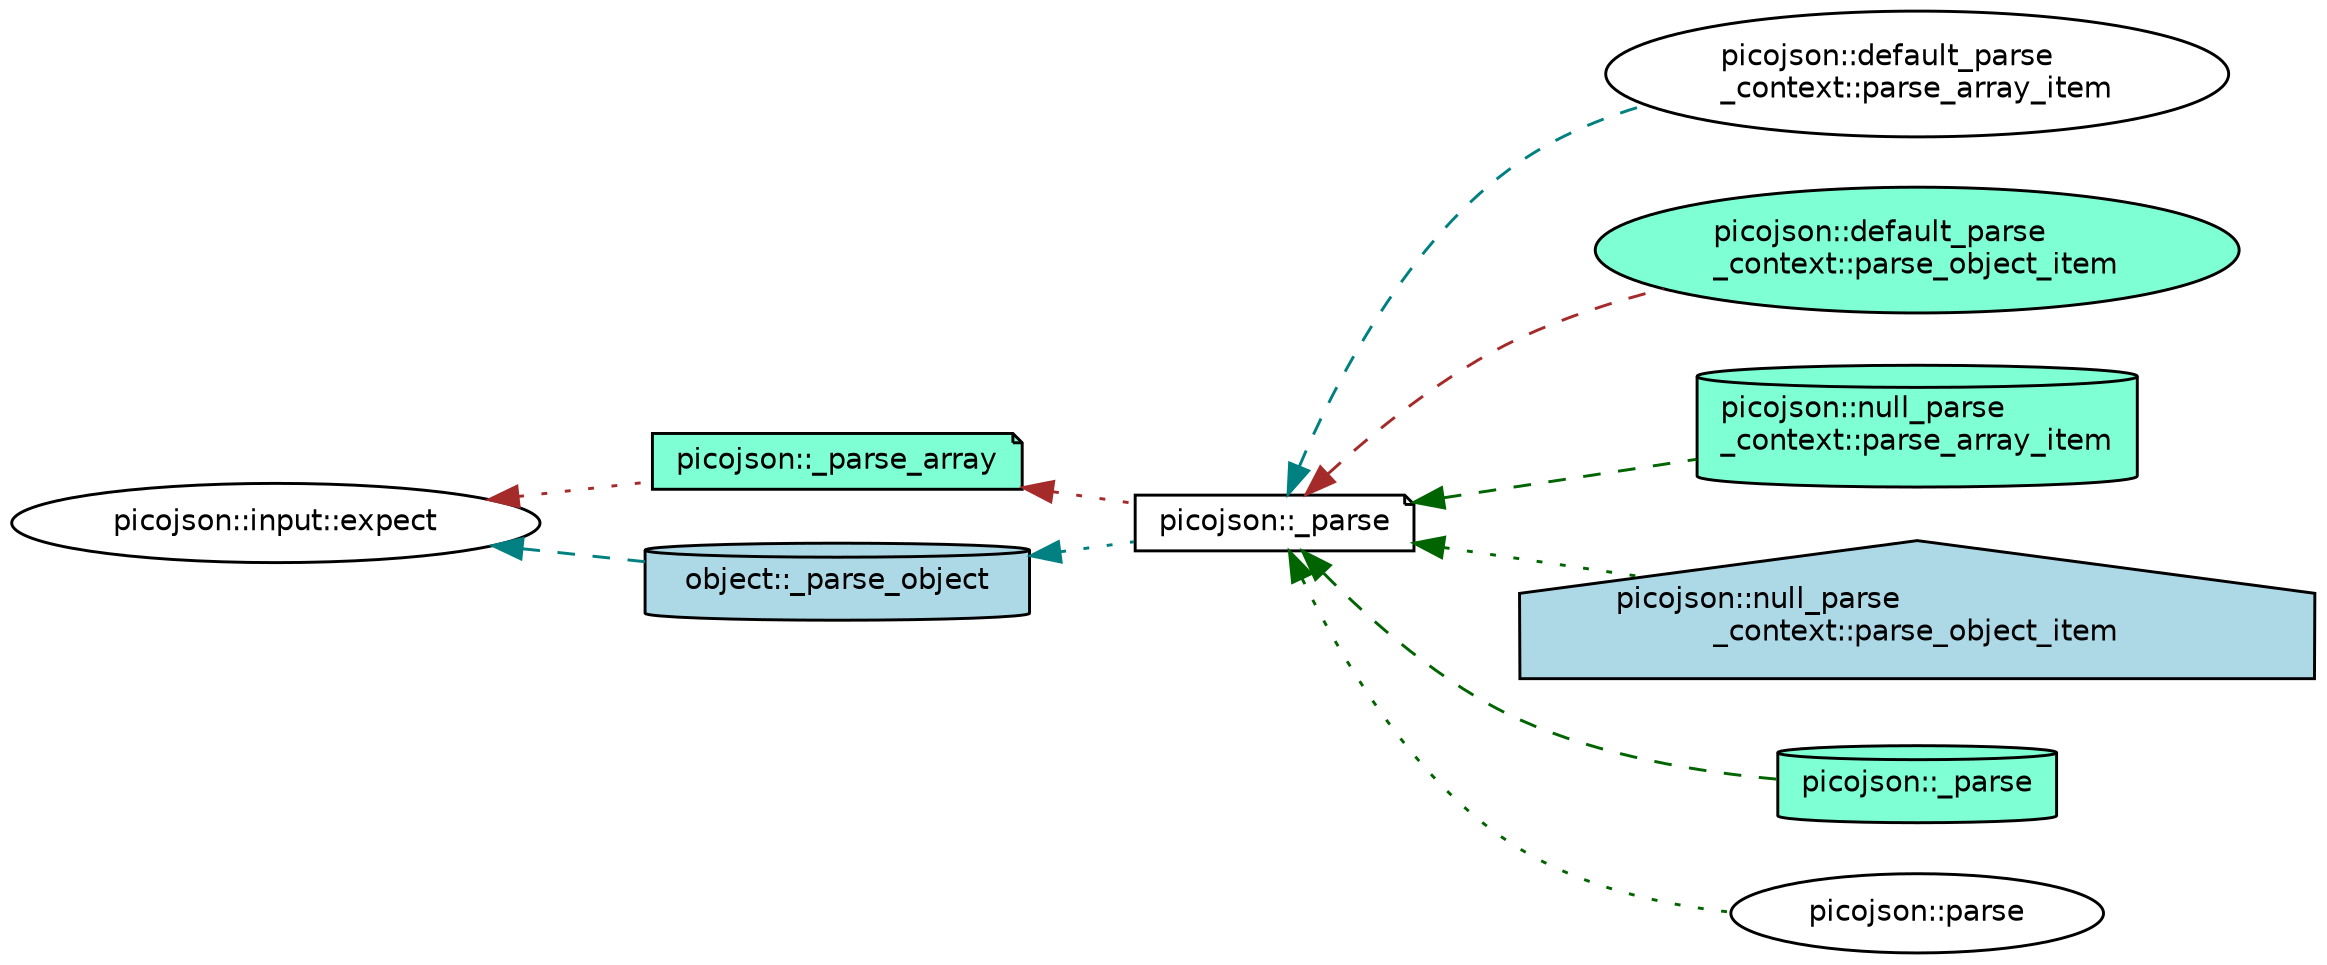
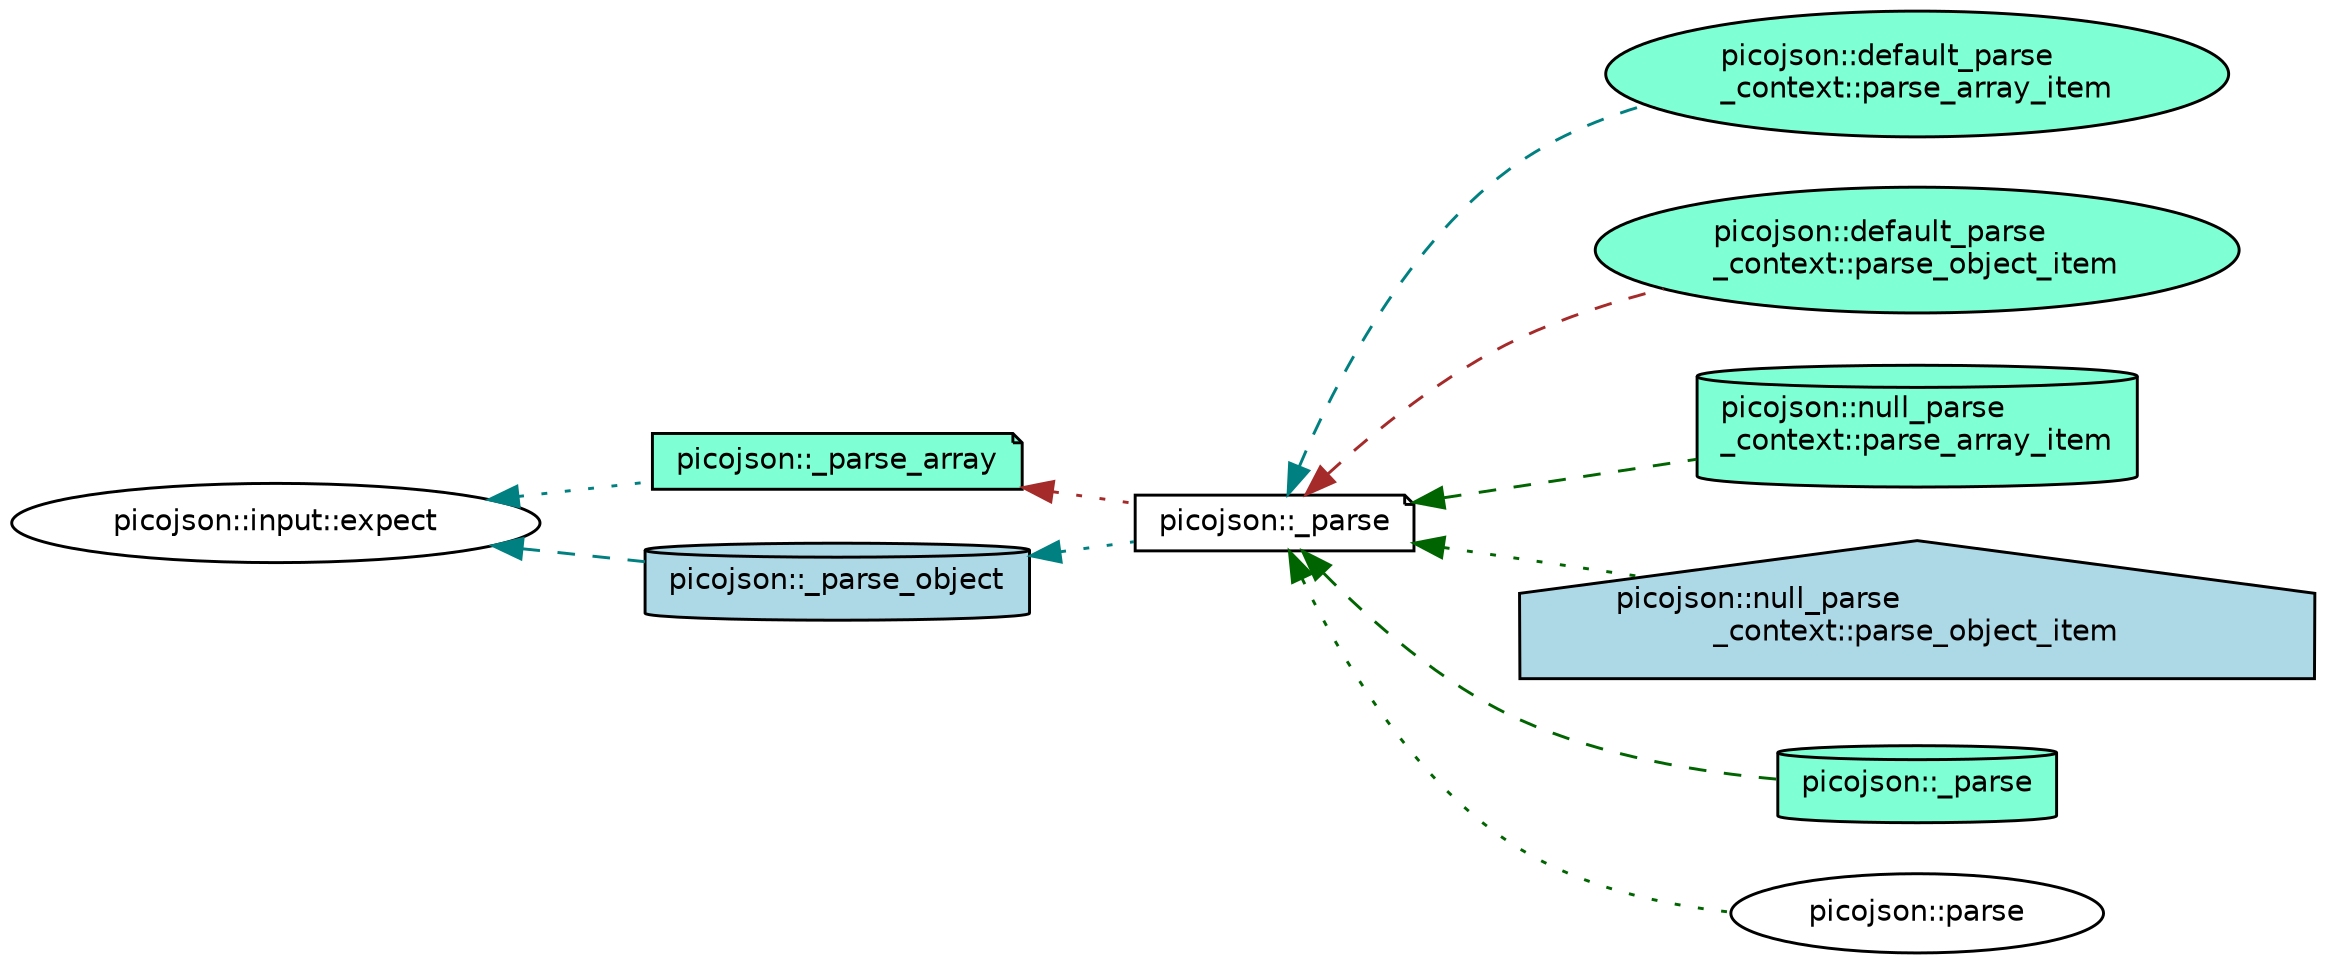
  digraph {
    rankdir=LR
    node [color=black fillcolor=aquamarine fontname=Helvetica fontsize=10 shape=ellipse style=filled]
    edge [color=darkgreen dir=back fontname=Helvetica fontsize=10 labelfontname=Helvetica labelfontsize=10 style=dotted]
    n1 [fillcolor=white fontcolor=black height=0.2 label="picojson::input::expect" width=0.4]
    n2 [height=0.2 label="picojson::_parse_array" shape=note width=0.4]
-   n3 [fillcolor=lightblue height=0.2 label="object::_parse_object" shape=cylinder width=0.4]
+   n3 [fillcolor=lightblue height=0.2 label="picojson::_parse_object" shape=cylinder width=0.4]
    n4 [fillcolor=white height=0.2 label="picojson::_parse" shape=note width=0.4]
-   n5 [fillcolor=white height=0.2 label="picojson::default_parse\l_context::parse_array_item" width=0.4]
+   n5 [height=0.2 label="picojson::default_parse\l_context::parse_array_item" width=0.4]
    n6 [height=0.2 label="picojson::default_parse\l_context::parse_object_item" width=0.4]
    n7 [height=0.2 label="picojson::null_parse\l_context::parse_array_item" shape=cylinder width=0.4]
    n8 [fillcolor=lightblue height=0.2 label="picojson::null_parse\l_context::parse_object_item" shape=house width=0.4]
    n9 [height=0.2 label="picojson::_parse" shape=cylinder width=0.4]
    n10 [fillcolor=white height=0.2 label="picojson::parse" width=0.4]
-   n1 -> n2 [color=brown]
+   n1 -> n2 [color=teal]
    n1 -> n3 [color=teal style=dashed]
    n2 -> n4 [color=brown]
    n3 -> n4 [color=teal]
    n4 -> n5 [color=teal style=dashed]
    n4 -> n6 [color=brown style=dashed]
    n4 -> n7 [style=dashed]
    n4 -> n8
    n4 -> n9 [style=dashed]
    n4 -> n10
  }
